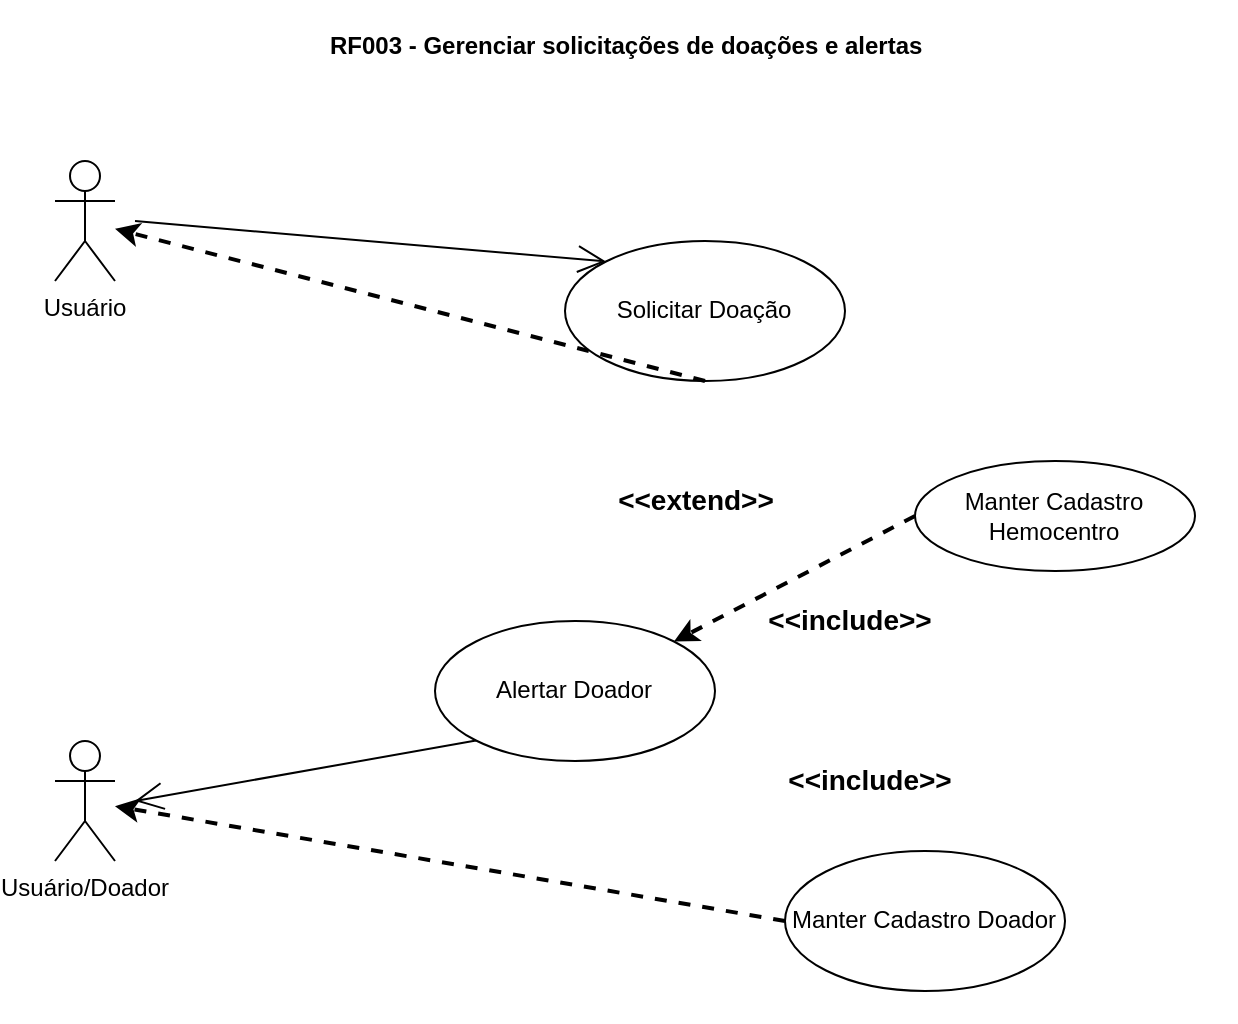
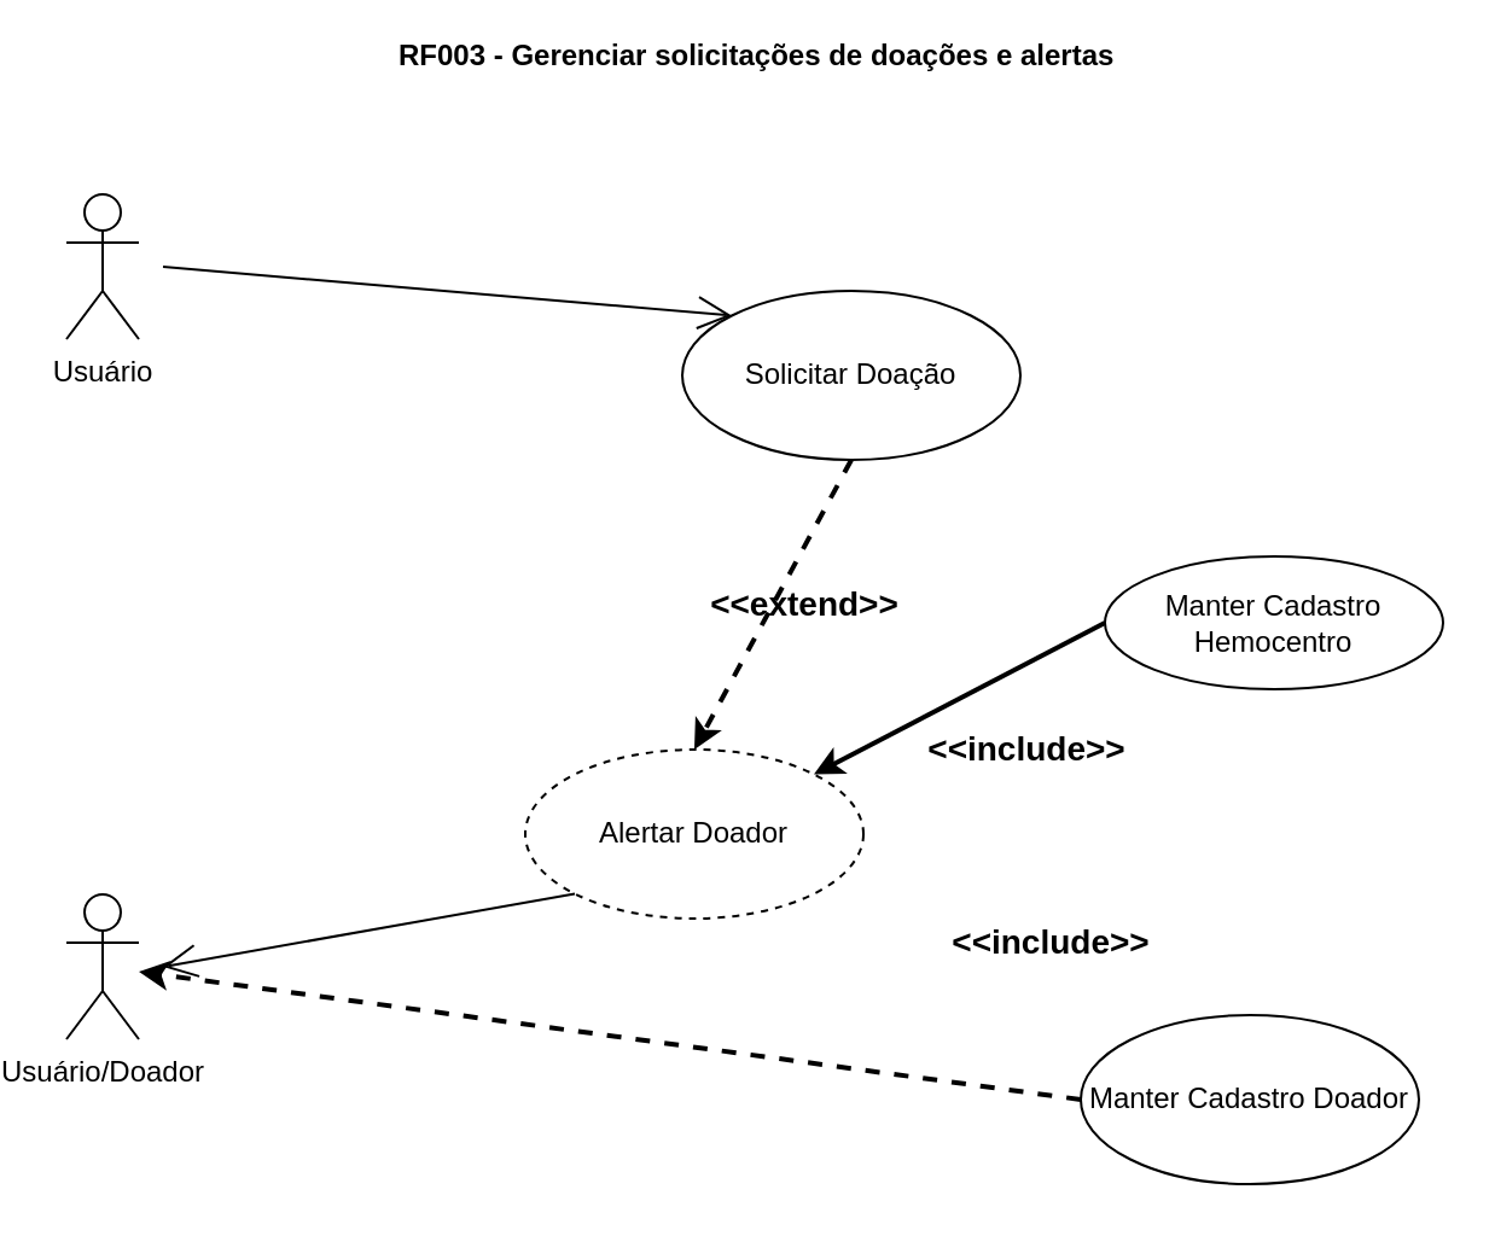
  <mxCell id="0" />
  <mxCell id="1" parent="0" />
  <mxCell id="2" value="Usuário" style="shape=umlActor;verticalLabelPosition=bottom;labelBackgroundColor=#ffffff;verticalAlign=top;html=1;" parent="1" vertex="1"><mxGeometry x="20" y="80" width="30" height="60" as="geometry" /></mxCell>
  <mxCell id="3" value="Solicitar Doação" style="ellipse;whiteSpace=wrap;html=1;" parent="1" vertex="1"><mxGeometry x="275" y="120" width="140" height="70" as="geometry" /></mxCell>
  <mxCell id="4" value="&lt;b&gt;RF003 -&amp;nbsp;&lt;/b&gt;&lt;font style=&quot;font-size: 12px&quot;&gt;&lt;b&gt;&lt;font style=&quot;background-color: transparent ; font-size: 12px&quot;&gt;G&lt;/font&gt;&lt;font style=&quot;background-color: transparent ; font-size: 12px&quot;&gt;erenciar solicitações de doações e alertas&lt;/font&gt;&lt;/b&gt;&lt;/font&gt;&lt;b&gt;&lt;br&gt;&lt;/b&gt;&lt;b&gt;&amp;nbsp;&lt;/b&gt;" style="text;html=1;strokeColor=none;fillColor=none;align=left;verticalAlign=middle;whiteSpace=wrap;rounded=0;" parent="1" vertex="1"><mxGeometry x="156" y="20" width="340" height="20" as="geometry" /></mxCell>
  <mxCell id="5" value="" style="endArrow=open;endFill=1;endSize=12;html=1;entryX=0;entryY=0;entryDx=0;entryDy=0;" parent="1" target="3" edge="1"><mxGeometry width="160" relative="1" as="geometry"><mxPoint x="60" y="110" as="sourcePoint" /><mxPoint x="240" y="89.5" as="targetPoint" /></mxGeometry></mxCell>
  <mxCell id="6" value="Usuário/Doador" style="shape=umlActor;verticalLabelPosition=bottom;labelBackgroundColor=#ffffff;verticalAlign=top;html=1;" parent="1" vertex="1"><mxGeometry x="20" y="370" width="30" height="60" as="geometry" /></mxCell>
- <mxCell id="7" value="Alertar&amp;nbsp;Doador" style="ellipse;whiteSpace=wrap;html=1;fillColor=none;" parent="1" vertex="1"><mxGeometry x="210" y="310" width="140" height="70" as="geometry" /></mxCell>
+ <mxCell id="7" value="Alertar&amp;nbsp;Doador" style="ellipse;whiteSpace=wrap;html=1;fillColor=none;dashed=1;" parent="1" vertex="1"><mxGeometry x="210" y="310" width="140" height="70" as="geometry" /></mxCell>
  <mxCell id="8" value="" style="endArrow=open;endFill=1;endSize=12;html=1;exitX=0;exitY=1;exitDx=0;exitDy=0;" parent="1" source="7" edge="1"><mxGeometry width="160" relative="1" as="geometry"><mxPoint x="-10" y="470" as="sourcePoint" /><mxPoint x="60" y="400" as="targetPoint" /></mxGeometry></mxCell>
  <mxCell id="9" value="Manter Cadastro Hemocentro" style="ellipse;whiteSpace=wrap;html=1;fillColor=none;" parent="1" vertex="1"><mxGeometry x="450" y="230" width="140" height="55" as="geometry" /></mxCell>
- <mxCell id="10" value="Manter Cadastro Doador" style="ellipse;whiteSpace=wrap;html=1;fillColor=none;" parent="1" vertex="1"><mxGeometry x="385" y="425" width="140" height="70" as="geometry" /></mxCell>
- <mxCell id="11" style="edgeStyle=none;rounded=1;orthogonalLoop=1;jettySize=auto;html=1;exitX=0.5;exitY=1;exitDx=0;exitDy=0;dashed=1;startArrow=none;startFill=0;strokeWidth=2;" parent="1" source="3" target="2" edge="1"><mxGeometry relative="1" as="geometry"><mxPoint x="452" y="20" as="targetPoint" /><mxPoint x="452" y="260" as="sourcePoint" /></mxGeometry></mxCell>
- <mxCell id="12" value="&amp;lt;&amp;lt;extend&amp;gt;&amp;gt;" style="text;html=1;strokeColor=none;fillColor=none;align=center;verticalAlign=middle;whiteSpace=wrap;rounded=0;fontSize=14;fontStyle=1" parent="1" vertex="1"><mxGeometry x="295" y="240" width="92" height="20" as="geometry" /></mxCell>
+ <mxCell id="10" value="Manter Cadastro Doador" style="ellipse;whiteSpace=wrap;html=1;fillColor=none;" parent="1" vertex="1"><mxGeometry x="440" y="420" width="140" height="70" as="geometry" /></mxCell>
+ <mxCell id="11" style="edgeStyle=none;rounded=1;orthogonalLoop=1;jettySize=auto;html=1;exitX=0.5;exitY=1;exitDx=0;exitDy=0;dashed=1;startArrow=none;startFill=0;strokeWidth=2;entryX=0.5;entryY=0;entryDx=0;entryDy=0;" parent="1" source="3" target="7" edge="1"><mxGeometry relative="1" as="geometry"><mxPoint x="452" y="20" as="targetPoint" /><mxPoint x="452" y="260" as="sourcePoint" /></mxGeometry></mxCell>
+ <mxCell id="12" value="&amp;lt;&amp;lt;extend&amp;gt;&amp;gt;" style="text;html=1;strokeColor=none;fillColor=none;align=center;verticalAlign=middle;whiteSpace=wrap;rounded=0;fontSize=14;fontStyle=1" parent="1" vertex="1"><mxGeometry x="280" y="240" width="92" height="20" as="geometry" /></mxCell>
  <mxCell id="13" style="edgeStyle=none;rounded=1;orthogonalLoop=1;jettySize=auto;html=1;exitX=0;exitY=0.5;exitDx=0;exitDy=0;dashed=1;startArrow=none;startFill=0;strokeWidth=2;" parent="1" source="10" target="6" edge="1"><mxGeometry relative="1" as="geometry"><mxPoint x="442" y="380" as="targetPoint" /><mxPoint x="367" y="390" as="sourcePoint" /></mxGeometry></mxCell>
- <mxCell id="14" style="edgeStyle=none;rounded=1;orthogonalLoop=1;jettySize=auto;html=1;exitX=0;exitY=0.5;exitDx=0;exitDy=0;dashed=1;startArrow=none;startFill=0;strokeWidth=2;entryX=1;entryY=0;entryDx=0;entryDy=0;" parent="1" source="9" target="7" edge="1"><mxGeometry relative="1" as="geometry"><mxPoint x="422" y="190" as="targetPoint" /><mxPoint x="420" y="310" as="sourcePoint" /></mxGeometry></mxCell>
+ <mxCell id="14" style="edgeStyle=none;rounded=1;orthogonalLoop=1;jettySize=auto;html=1;exitX=0;exitY=0.5;exitDx=0;exitDy=0;dashed=0;startArrow=none;startFill=0;strokeWidth=2;entryX=1;entryY=0;entryDx=0;entryDy=0;" parent="1" source="9" target="7" edge="1"><mxGeometry relative="1" as="geometry"><mxPoint x="422" y="190" as="targetPoint" /><mxPoint x="420" y="310" as="sourcePoint" /></mxGeometry></mxCell>
  <mxCell id="15" value="&amp;lt;&amp;lt;include&amp;gt;&amp;gt;" style="text;html=1;strokeColor=none;fillColor=none;align=center;verticalAlign=middle;whiteSpace=wrap;rounded=0;fontSize=14;fontStyle=1" parent="1" vertex="1"><mxGeometry x="372" y="300" width="92" height="20" as="geometry" /></mxCell>
  <mxCell id="16" value="&amp;lt;&amp;lt;include&amp;gt;&amp;gt;" style="text;html=1;strokeColor=none;fillColor=none;align=center;verticalAlign=middle;whiteSpace=wrap;rounded=0;fontSize=14;fontStyle=1" parent="1" vertex="1"><mxGeometry x="382" y="380" width="92" height="20" as="geometry" /></mxCell>
